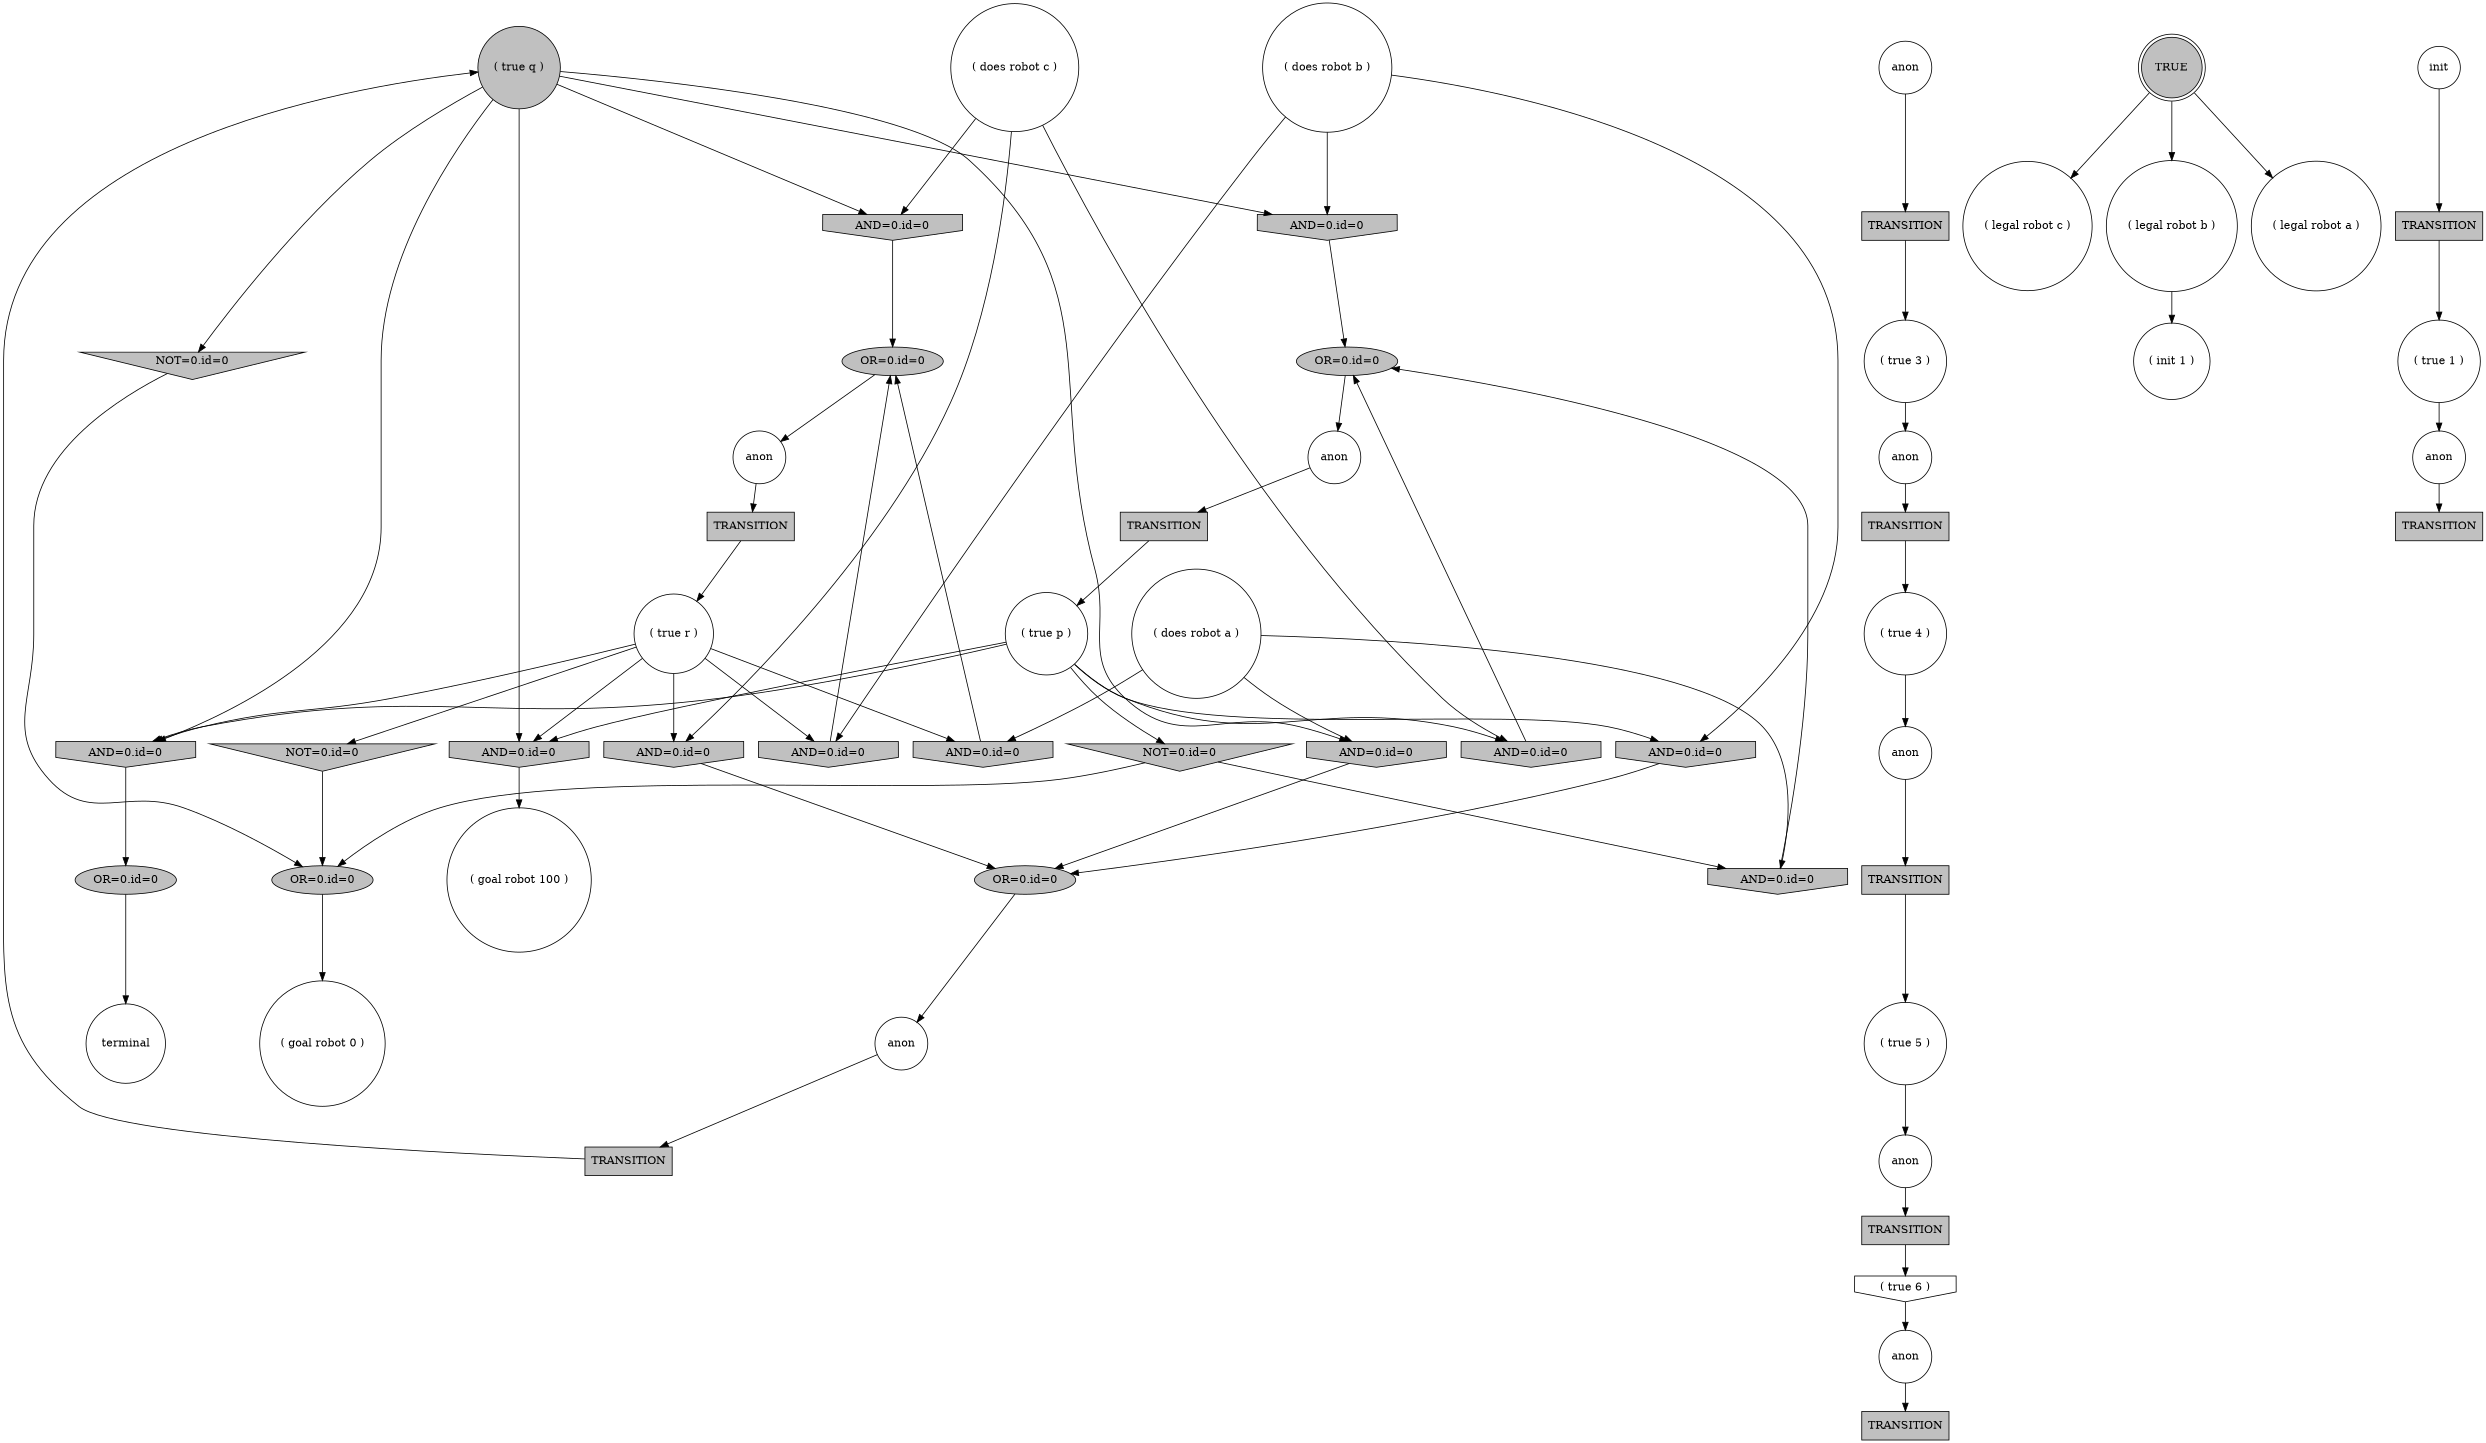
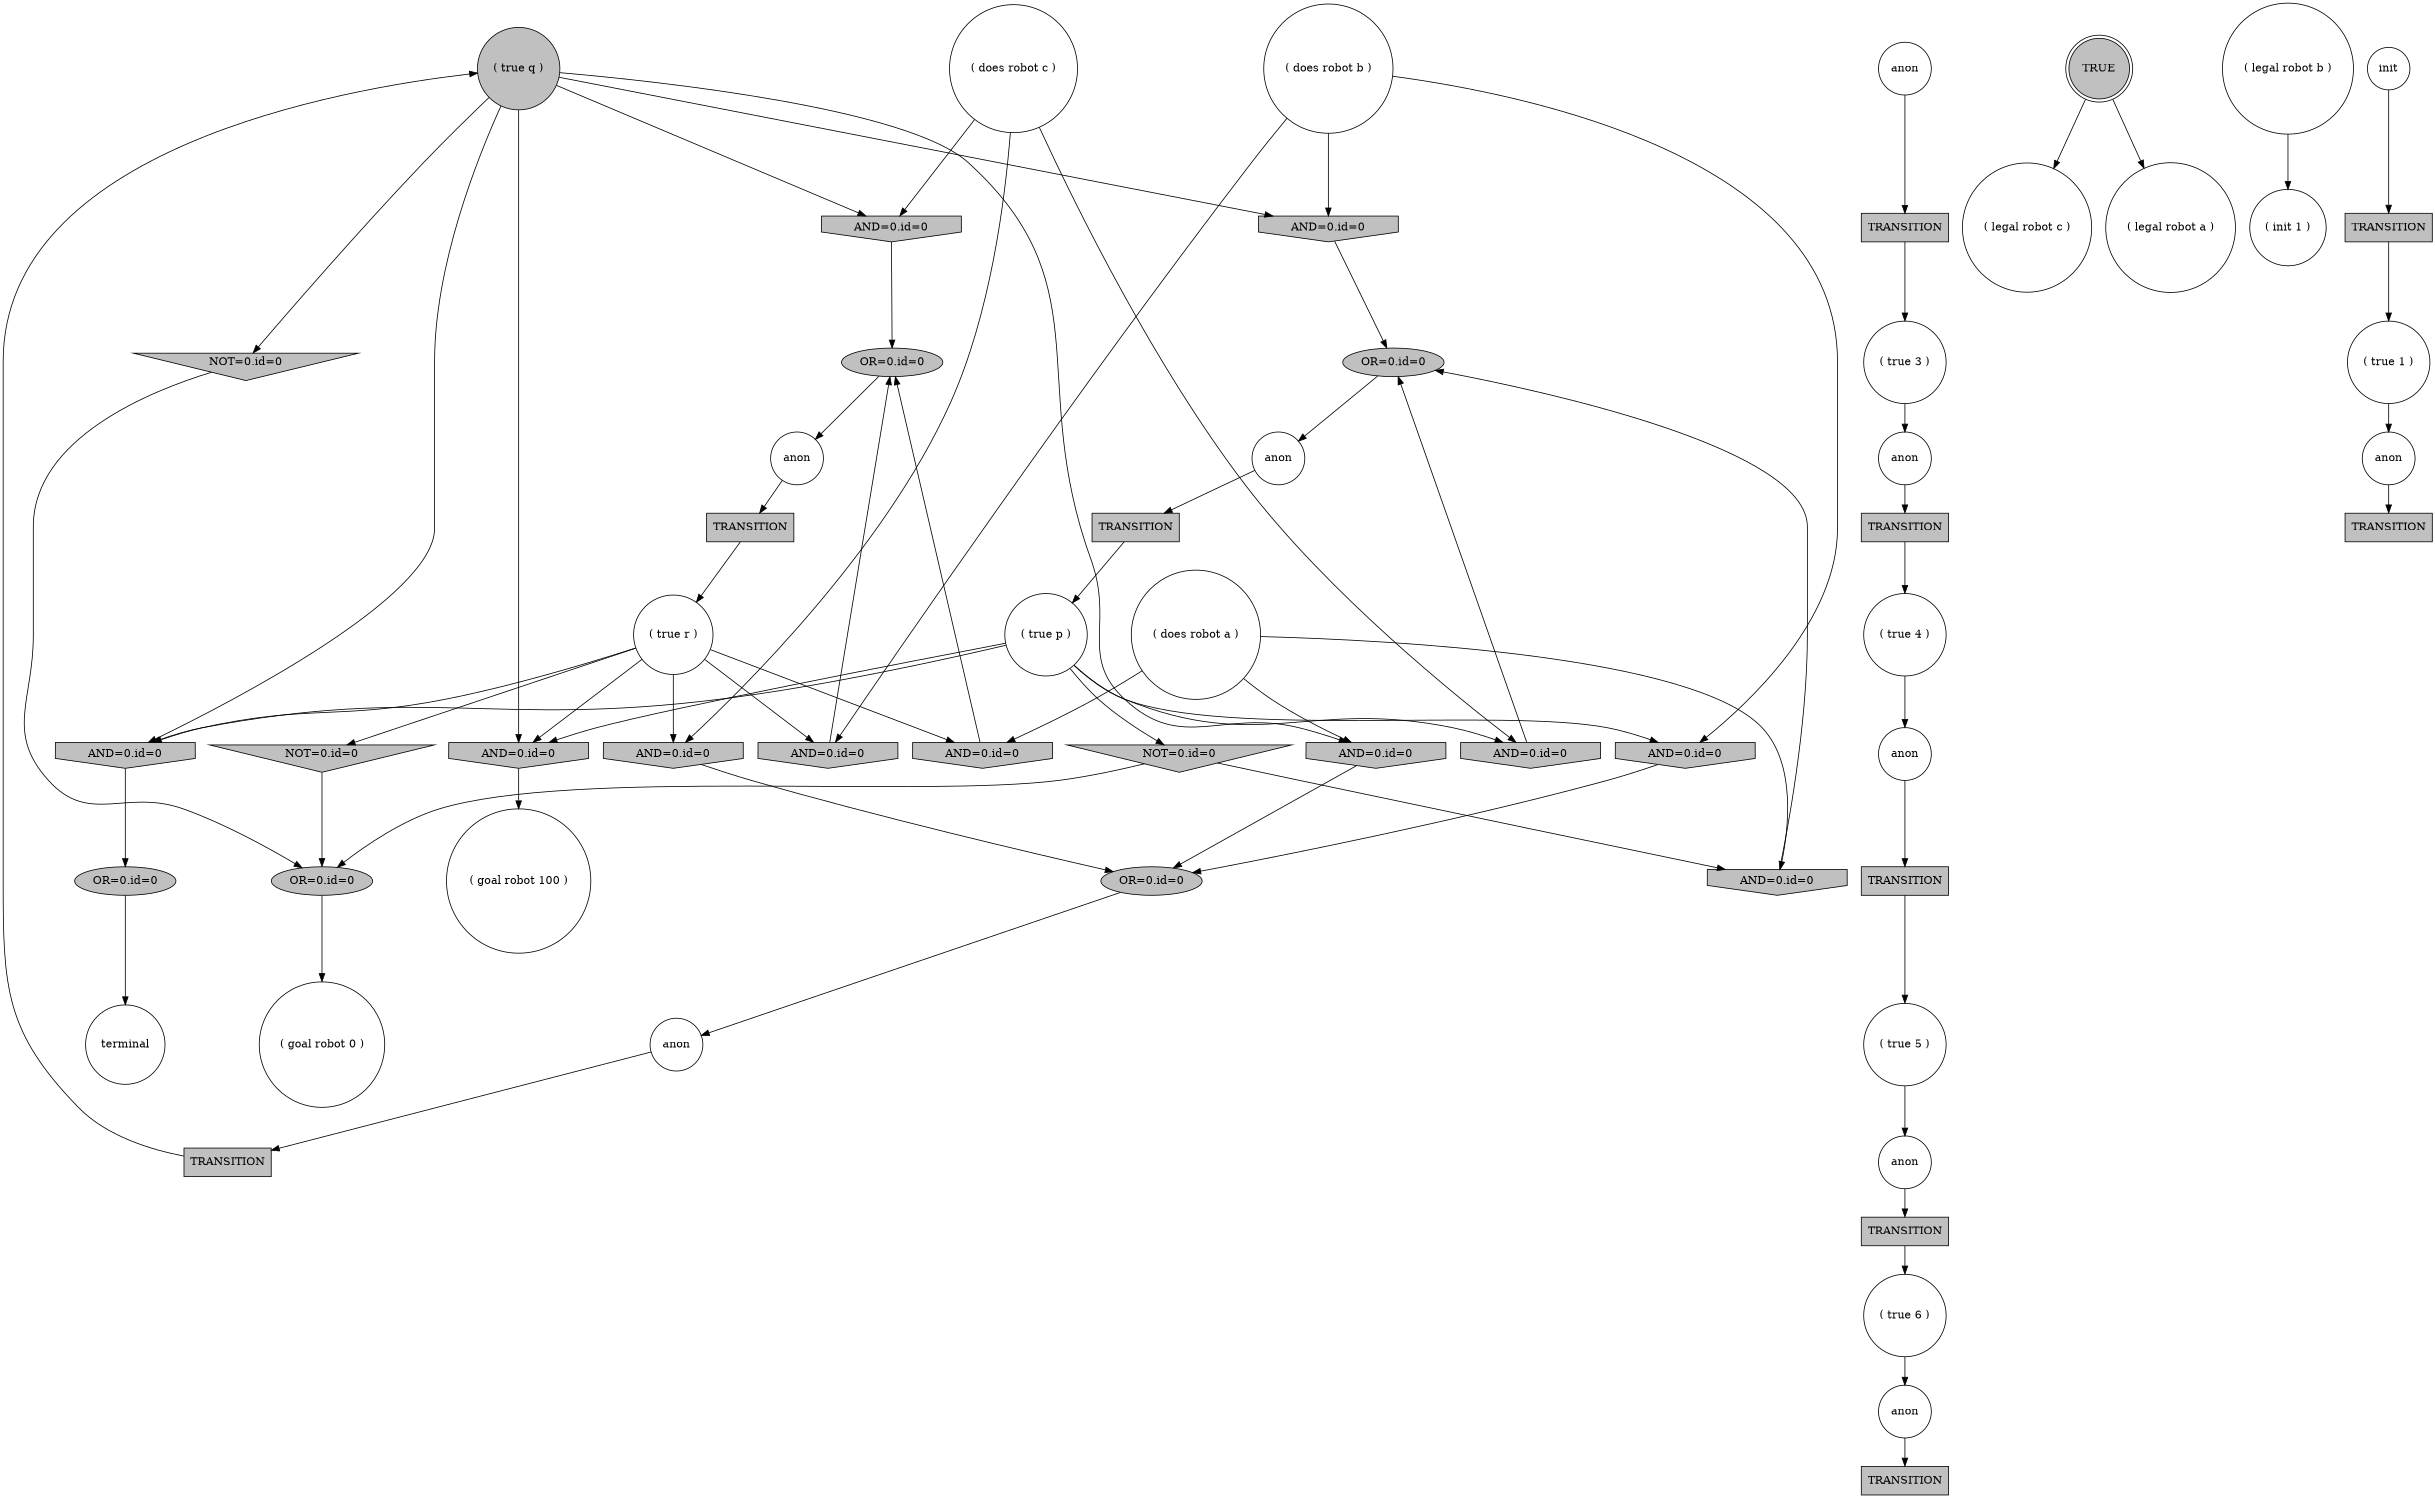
  digraph {
    node [fillcolor=grey shape=circle style=filled]
    n1 [label="( true q )"]
    n2 [label="AND=0.id=0" shape=invhouse]
    n3 [label="AND=0.id=0" shape=invhouse]
    n4 [label="AND=0.id=0" shape=invhouse]
    n5 [label="AND=0.id=0" shape=invhouse]
    n6 [label="NOT=0.id=0" shape=invtriangle]
    n7 [label="AND=0.id=0" shape=invhouse]
    n8 [label="OR=0.id=0" shape=ellipse]
    n9 [label="OR=0.id=0" shape=ellipse]
    n10 [label="OR=0.id=0" shape=ellipse]
    n11 [fillcolor=white label="( goal robot 100 )"]
    n12 [label="OR=0.id=0" shape=ellipse]
    n13 [label="OR=0.id=0" shape=ellipse]
    n14 [fillcolor=white label=anon]
    n15 [fillcolor=white label=anon]
    n16 [fillcolor=white label=terminal]
    n17 [fillcolor=white label="( goal robot 0 )"]
    n18 [fillcolor=white label=anon]
    n19 [label=TRANSITION shape=box]
    n20 [fillcolor=white label="( true 5 )"]
    n21 [fillcolor=white label=anon]
    n22 [label=TRANSITION shape=box]
    n23 [label=TRANSITION shape=box]
    n24 [fillcolor=white label=anon]
    n25 [label=TRANSITION shape=box]
    n26 [fillcolor=white label="( true 4 )"]
    n27 [fillcolor=white label=anon]
-   n28 [fillcolor=white label="( true 6 )" shape=invhouse]
+   n28 [fillcolor=white label="( true 6 )"]
    n29 [fillcolor=white label="( legal robot c )"]
    n30 [label=TRANSITION shape=box]
    n31 [fillcolor=white label="( true 3 )"]
    n32 [fillcolor=white label=anon]
    n33 [label=TRANSITION shape=box]
    n34 [label="NOT=0.id=0" shape=invtriangle]
    n35 [label=TRANSITION shape=box]
    n36 [fillcolor=white label="( true p )"]
    n37 [label=TRUE shape=doublecircle]
    n38 [fillcolor=white label="( legal robot b )"]
    n39 [fillcolor=white label="( legal robot a )"]
    n40 [fillcolor=white label="( init 1 )"]
    n41 [fillcolor=white label=anon]
    n42 [fillcolor=white label="( does robot b )"]
    n43 [label="AND=0.id=0" shape=invhouse]
    n44 [label="AND=0.id=0" shape=invhouse]
    n45 [label="AND=0.id=0" shape=invhouse]
    n46 [label="NOT=0.id=0" shape=invtriangle]
    n47 [label=TRANSITION shape=box]
    n48 [fillcolor=white label="( true 1 )"]
    n49 [fillcolor=white label=anon]
    n50 [label=TRANSITION shape=box]
    n51 [label="AND=0.id=0" shape=invhouse]
    n52 [label=TRANSITION shape=box]
    n53 [fillcolor=white label="( does robot c )"]
    n54 [label="AND=0.id=0" shape=invhouse]
    n55 [fillcolor=white label="( true r )"]
    n56 [label="AND=0.id=0" shape=invhouse]
    n57 [fillcolor=white label=init]
    n58 [fillcolor=white label="( does robot a )"]
    n1 -> n2
    n1 -> n3
    n1 -> n4
    n1 -> n5
    n1 -> n6
    n1 -> n7
    n2 -> n8
    n3 -> n9
    n4 -> n10
    n5 -> n11
    n6 -> n12
    n7 -> n13
    n8 -> n14
    n9 -> n15
    n10 -> n16
    n12 -> n17
    n13 -> n18
    n14 -> n35
    n15 -> n23
    n18 -> n52
    n19 -> n20
    n20 -> n21
    n21 -> n22
    n22 -> n28
    n23 -> n1
    n24 -> n25
    n25 -> n26
    n26 -> n27
    n27 -> n19
    n28 -> n32
    n30 -> n31
    n31 -> n24
    n32 -> n33
    n34 -> n12
    n35 -> n36
    n36 -> n4
    n36 -> n5
    n36 -> n44
    n36 -> n45
    n36 -> n46
    n37 -> n29
-   n37 -> n38
    n37 -> n39
    n38 -> n40
    n41 -> n30
    n42 -> n2
    n42 -> n43
    n42 -> n44
    n43 -> n13
    n44 -> n9
    n45 -> n8
    n46 -> n12
    n46 -> n51
    n47 -> n48
    n48 -> n49
    n49 -> n50
    n51 -> n8
    n52 -> n55
    n53 -> n7
    n53 -> n45
    n53 -> n54
    n54 -> n9
    n55 -> n4
    n55 -> n5
    n55 -> n34
    n55 -> n43
    n55 -> n54
    n55 -> n56
    n56 -> n13
    n57 -> n47
    n58 -> n3
    n58 -> n51
    n58 -> n56
  }
